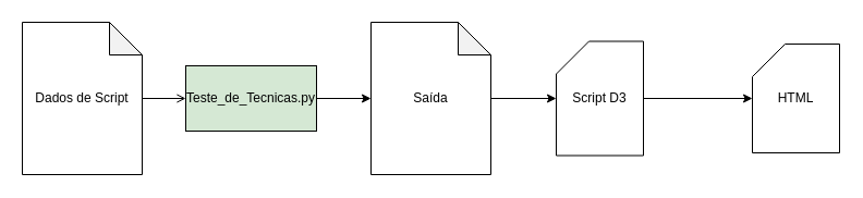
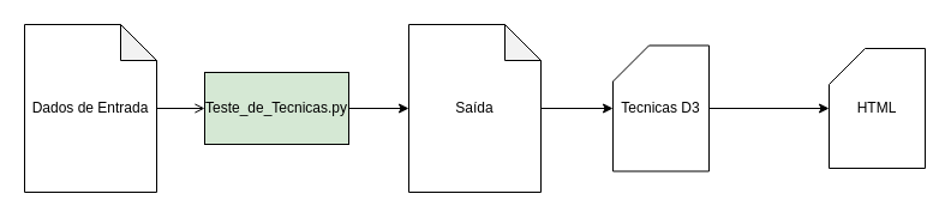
  <mxCell id="0" />
  <mxCell id="1" parent="0" />
  <mxCell id="2" value="" style="edgeStyle=orthogonalEdgeStyle;rounded=0;orthogonalLoop=1;jettySize=auto;html=1;endArrow=open;" edge="1" parent="1" source="3" target="4"><mxGeometry relative="1" as="geometry" /></mxCell>
- <mxCell id="3" value="Dados de Script" style="shape=note;whiteSpace=wrap;html=1;backgroundOutline=1;darkOpacity=0.05;" vertex="1" parent="1"><mxGeometry x="20" y="20" width="110" height="140" as="geometry" /></mxCell>
+ <mxCell id="3" value="Dados de Entrada" style="shape=note;whiteSpace=wrap;html=1;backgroundOutline=1;darkOpacity=0.05;" vertex="1" parent="1"><mxGeometry x="20" y="20" width="110" height="140" as="geometry" /></mxCell>
  <mxCell id="4" value="Teste_de_Tecnicas.py" style="whiteSpace=wrap;html=1;fillColor=#d5e8d4;" vertex="1" parent="1"><mxGeometry x="170" y="60" width="120" height="60" as="geometry" /></mxCell>
  <mxCell id="5" style="edgeStyle=orthogonalEdgeStyle;rounded=0;orthogonalLoop=1;jettySize=auto;html=1;" edge="1" parent="1" source="6" target="9"><mxGeometry relative="1" as="geometry"><mxPoint x="530" y="90" as="targetPoint" /></mxGeometry></mxCell>
  <mxCell id="6" value="Saída" style="shape=note;whiteSpace=wrap;html=1;backgroundOutline=1;darkOpacity=0.05;" vertex="1" parent="1"><mxGeometry x="340" y="20" width="110" height="140" as="geometry" /></mxCell>
  <mxCell id="7" style="edgeStyle=orthogonalEdgeStyle;rounded=0;orthogonalLoop=1;jettySize=auto;html=1;entryX=0;entryY=0.5;entryDx=0;entryDy=0;entryPerimeter=0;" edge="1" parent="1" source="4" target="6"><mxGeometry relative="1" as="geometry" /></mxCell>
  <mxCell id="8" style="edgeStyle=orthogonalEdgeStyle;rounded=0;orthogonalLoop=1;jettySize=auto;html=1;" edge="1" parent="1" source="9" target="10"><mxGeometry relative="1" as="geometry" /></mxCell>
- <mxCell id="9" value="Script D3" style="shape=card;whiteSpace=wrap;html=1;" vertex="1" parent="1"><mxGeometry x="510" y="37.5" width="80" height="105" as="geometry" /></mxCell>
+ <mxCell id="9" value="Tecnicas D3" style="shape=card;whiteSpace=wrap;html=1;" vertex="1" parent="1"><mxGeometry x="510" y="37.5" width="80" height="105" as="geometry" /></mxCell>
  <mxCell id="10" value="HTML" style="shape=card;whiteSpace=wrap;html=1;" vertex="1" parent="1"><mxGeometry x="690" y="40" width="80" height="100" as="geometry" /></mxCell>
